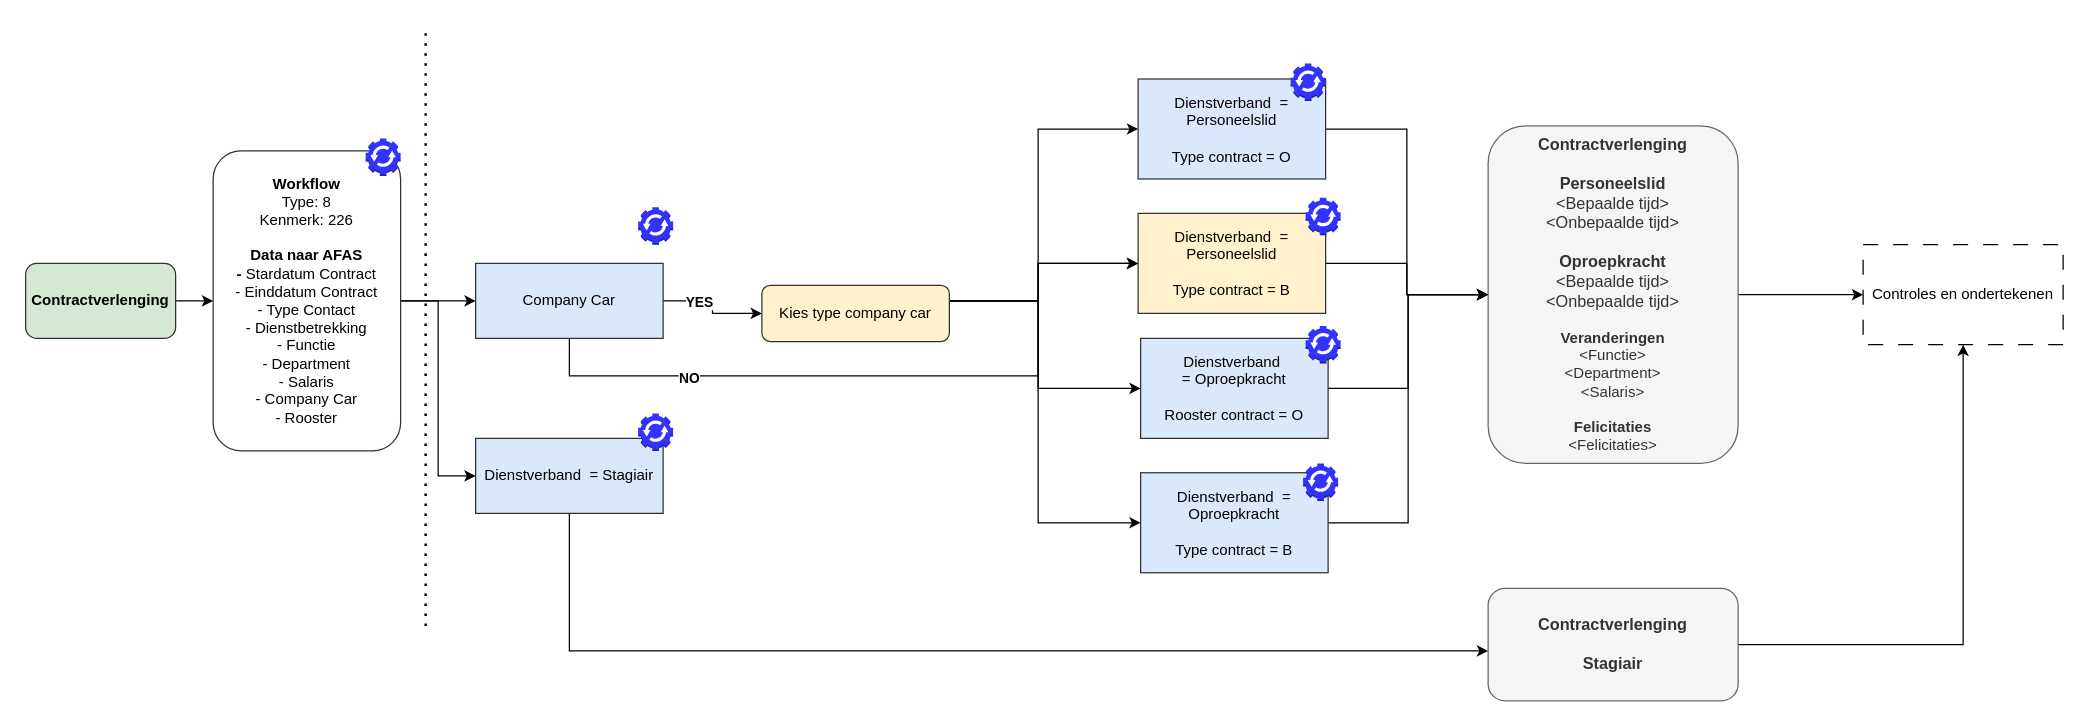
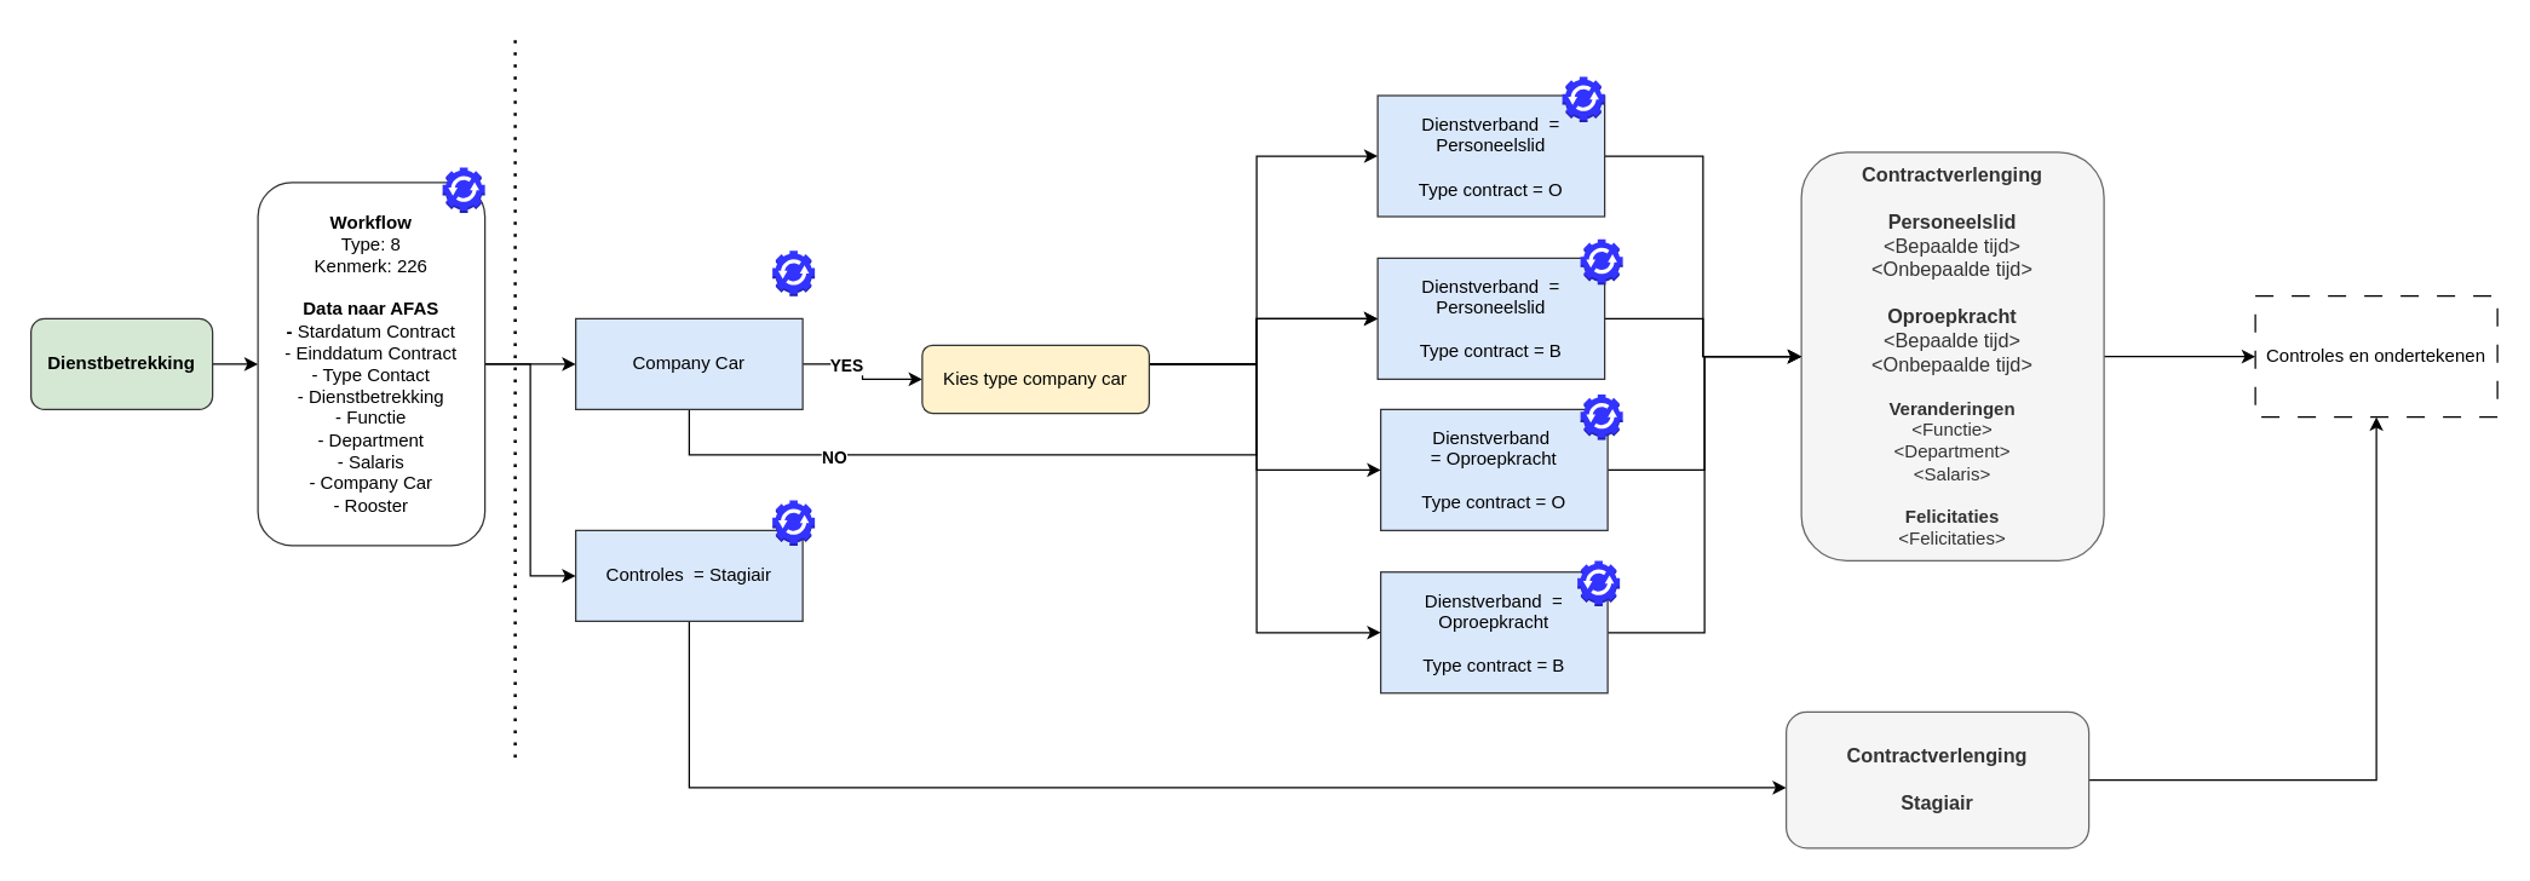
  <mxCell id="0" />
  <mxCell id="1" parent="0" />
  <mxCell id="2" style="edgeStyle=orthogonalEdgeStyle;rounded=0;orthogonalLoop=1;jettySize=auto;html=1;" parent="1" source="3" target="11" edge="1"><mxGeometry relative="1" as="geometry" /></mxCell>
- <mxCell id="3" value="&lt;div&gt;&lt;b&gt;Contractverlenging&lt;/b&gt;&lt;/div&gt;" style="rounded=1;whiteSpace=wrap;html=1;strokeColor=#333333;align=center;fillColor=#d5e8d4;" parent="1" vertex="1"><mxGeometry x="20" y="210" width="120" height="60" as="geometry" /></mxCell>
+ <mxCell id="3" value="&lt;div&gt;&lt;b&gt;Dienstbetrekking&lt;/b&gt;&lt;/div&gt;" style="rounded=1;whiteSpace=wrap;html=1;strokeColor=#333333;align=center;fillColor=#d5e8d4;" parent="1" vertex="1"><mxGeometry x="20" y="210" width="120" height="60" as="geometry" /></mxCell>
  <mxCell id="4" style="edgeStyle=orthogonalEdgeStyle;rounded=0;orthogonalLoop=1;jettySize=auto;html=1;" parent="1" source="5" target="12" edge="1"><mxGeometry relative="1" as="geometry" /></mxCell>
  <mxCell id="5" value="&lt;span style=&quot;font-size: 13px;&quot;&gt;&lt;b&gt;Contractverlenging&lt;/b&gt;&lt;/span&gt;&lt;br&gt;&lt;div style=&quot;font-size: 13px;&quot;&gt;&lt;b&gt;&lt;br&gt;&lt;/b&gt;&lt;div&gt;&lt;b&gt;Personeelslid&lt;/b&gt;&lt;/div&gt;&lt;div&gt;&amp;lt;Bepaalde tijd&amp;gt;&lt;/div&gt;&lt;div&gt;&amp;lt;Onbepaalde tijd&amp;gt;&lt;br&gt;&lt;br&gt;&lt;/div&gt;&lt;/div&gt;&lt;div&gt;&lt;div style=&quot;font-size: 13px;&quot;&gt;&lt;b&gt;Oproepkracht&lt;/b&gt;&lt;/div&gt;&lt;div style=&quot;font-size: 13px;&quot;&gt;&amp;lt;Bepaalde tijd&amp;gt;&lt;/div&gt;&lt;div style=&quot;font-size: 13px;&quot;&gt;&amp;lt;Onbepaalde tijd&amp;gt;&lt;/div&gt;&lt;/div&gt;&lt;div&gt;&lt;br&gt;&lt;/div&gt;&lt;div&gt;&lt;b style=&quot;background-color: initial;&quot;&gt;Veranderingen&lt;/b&gt;&lt;br&gt;&lt;/div&gt;&lt;div&gt;&amp;lt;Functie&amp;gt;&lt;/div&gt;&lt;div&gt;&amp;lt;Department&amp;gt;&lt;/div&gt;&lt;div&gt;&amp;lt;Salaris&amp;gt;&lt;br&gt;&lt;/div&gt;&lt;div&gt;&lt;br&gt;&lt;/div&gt;&lt;div&gt;&lt;b&gt;Felicitaties&lt;/b&gt;&lt;/div&gt;&lt;div&gt;&amp;lt;Felicitaties&amp;gt;&lt;/div&gt;" style="rounded=1;whiteSpace=wrap;html=1;fillColor=#f5f5f5;strokeColor=#666666;fontColor=#333333;" parent="1" vertex="1"><mxGeometry x="1190" y="100" width="200" height="270" as="geometry" /></mxCell>
  <mxCell id="6" style="edgeStyle=orthogonalEdgeStyle;rounded=0;orthogonalLoop=1;jettySize=auto;html=1;" parent="1" source="7" target="5" edge="1"><mxGeometry relative="1" as="geometry" /></mxCell>
  <mxCell id="7" value="&lt;div&gt;&lt;span style=&quot;background-color: initial;&quot;&gt;Dienstverband&amp;nbsp; = Personeelslid&lt;/span&gt;&lt;br&gt;&lt;/div&gt;&lt;div&gt;&lt;span style=&quot;background-color: initial;&quot;&gt;&lt;br&gt;&lt;/span&gt;&lt;/div&gt;&lt;div&gt;&lt;span style=&quot;background-color: initial;&quot;&gt;Type contract = O&lt;/span&gt;&lt;/div&gt;" style="rounded=0;whiteSpace=wrap;html=1;fillColor=#dae8fc;strokeColor=#333333;" parent="1" vertex="1"><mxGeometry x="910" y="62.5" width="150" height="80" as="geometry" /></mxCell>
  <mxCell id="8" value="" style="endArrow=none;dashed=1;html=1;dashPattern=1 3;strokeWidth=2;rounded=0;" parent="1" edge="1"><mxGeometry width="50" height="50" relative="1" as="geometry"><mxPoint x="340" y="500" as="sourcePoint" /><mxPoint x="340" y="20" as="targetPoint" /></mxGeometry></mxCell>
  <mxCell id="9" style="edgeStyle=orthogonalEdgeStyle;rounded=0;orthogonalLoop=1;jettySize=auto;html=1;" parent="1" source="11" target="28" edge="1"><mxGeometry relative="1" as="geometry" /></mxCell>
  <mxCell id="10" style="edgeStyle=orthogonalEdgeStyle;rounded=0;orthogonalLoop=1;jettySize=auto;html=1;" parent="1" source="11" target="35" edge="1"><mxGeometry relative="1" as="geometry" /></mxCell>
  <mxCell id="11" value="&lt;b&gt;Workflow&lt;/b&gt;&lt;div&gt;&lt;span style=&quot;background-color: initial;&quot;&gt;Type: 8&lt;/span&gt;&lt;br&gt;&lt;/div&gt;&lt;div&gt;Kenmerk: 226&lt;/div&gt;&lt;div&gt;&lt;br&gt;&lt;/div&gt;&lt;div&gt;&lt;b&gt;Data naar AFAS&lt;/b&gt;&lt;/div&gt;&lt;div&gt;&lt;b&gt;- &lt;/b&gt;Stardatum Contract&lt;br&gt;&lt;div&gt;&lt;div&gt;&lt;div&gt;- Einddatum Contract&lt;/div&gt;&lt;div&gt;- Type Contact&lt;/div&gt;&lt;div&gt;&lt;span style=&quot;background-color: initial;&quot;&gt;- Dienstbetrekking&lt;/span&gt;&lt;/div&gt;&lt;div&gt;&lt;span style=&quot;background-color: initial;&quot;&gt;- Functie&lt;/span&gt;&lt;br&gt;&lt;/div&gt;&lt;/div&gt;&lt;div&gt;&lt;span style=&quot;background-color: initial;&quot;&gt;- Department&lt;/span&gt;&lt;/div&gt;&lt;div&gt;&lt;span style=&quot;background-color: initial;&quot;&gt;- Salaris&lt;/span&gt;&lt;/div&gt;&lt;div&gt;&lt;span style=&quot;background-color: initial;&quot;&gt;- Company Car&lt;/span&gt;&lt;/div&gt;&lt;div&gt;&lt;span style=&quot;background-color: initial;&quot;&gt;- Rooster&lt;/span&gt;&lt;/div&gt;&lt;/div&gt;&lt;/div&gt;" style="rounded=1;whiteSpace=wrap;html=1;strokeColor=#333333;" parent="1" vertex="1"><mxGeometry x="170" y="120" width="150" height="240" as="geometry" /></mxCell>
  <mxCell id="12" value="Controles en ondertekenen" style="rounded=0;whiteSpace=wrap;html=1;dashed=1;dashPattern=12 12;" parent="1" vertex="1"><mxGeometry x="1490" y="195" width="160" height="80" as="geometry" /></mxCell>
  <mxCell id="13" value="" style="outlineConnect=0;dashed=0;verticalLabelPosition=bottom;verticalAlign=top;align=center;html=1;shape=mxgraph.aws3.automation;fillColor=#3333FF;strokeColor=#6c8ebf;" parent="1" vertex="1"><mxGeometry x="292" y="110" width="28" height="30" as="geometry" /></mxCell>
  <mxCell id="14" value="" style="outlineConnect=0;dashed=0;verticalLabelPosition=bottom;verticalAlign=top;align=center;html=1;shape=mxgraph.aws3.automation;fillColor=#3333FF;strokeColor=#6c8ebf;" parent="1" vertex="1"><mxGeometry x="1032" y="50" width="28" height="30" as="geometry" /></mxCell>
  <mxCell id="15" style="edgeStyle=orthogonalEdgeStyle;rounded=0;orthogonalLoop=1;jettySize=auto;html=1;" parent="1" source="16" target="5" edge="1"><mxGeometry relative="1" as="geometry" /></mxCell>
- <mxCell id="16" value="&lt;div&gt;&lt;span style=&quot;background-color: initial;&quot;&gt;Dienstverband&amp;nbsp; = Personeelslid&lt;/span&gt;&lt;br&gt;&lt;/div&gt;&lt;div&gt;&lt;span style=&quot;background-color: initial;&quot;&gt;&lt;br&gt;&lt;/span&gt;&lt;/div&gt;&lt;div&gt;&lt;span style=&quot;background-color: initial;&quot;&gt;Type contract = B&lt;/span&gt;&lt;/div&gt;" style="rounded=0;whiteSpace=wrap;html=1;fillColor=#fff2cc;strokeColor=#333333;" parent="1" vertex="1"><mxGeometry x="910" y="170" width="150" height="80" as="geometry" /></mxCell>
+ <mxCell id="16" value="&lt;div&gt;&lt;span style=&quot;background-color: initial;&quot;&gt;Dienstverband&amp;nbsp; = Personeelslid&lt;/span&gt;&lt;br&gt;&lt;/div&gt;&lt;div&gt;&lt;span style=&quot;background-color: initial;&quot;&gt;&lt;br&gt;&lt;/span&gt;&lt;/div&gt;&lt;div&gt;&lt;span style=&quot;background-color: initial;&quot;&gt;Type contract = B&lt;/span&gt;&lt;/div&gt;" style="rounded=0;whiteSpace=wrap;html=1;fillColor=#dae8fc;strokeColor=#333333;" parent="1" vertex="1"><mxGeometry x="910" y="170" width="150" height="80" as="geometry" /></mxCell>
  <mxCell id="17" value="" style="outlineConnect=0;dashed=0;verticalLabelPosition=bottom;verticalAlign=top;align=center;html=1;shape=mxgraph.aws3.automation;fillColor=#3333FF;strokeColor=#6c8ebf;" parent="1" vertex="1"><mxGeometry x="1044" y="157.5" width="28" height="30" as="geometry" /></mxCell>
  <mxCell id="18" style="edgeStyle=orthogonalEdgeStyle;rounded=0;orthogonalLoop=1;jettySize=auto;html=1;entryX=0;entryY=0.5;entryDx=0;entryDy=0;" parent="1" source="19" target="5" edge="1"><mxGeometry relative="1" as="geometry" /></mxCell>
- <mxCell id="19" value="&lt;div&gt;&lt;span style=&quot;background-color: initial;&quot;&gt;Dienstverband&amp;nbsp; =&amp;nbsp;&lt;/span&gt;&lt;span style=&quot;background-color: initial;&quot;&gt;Oproepkracht&lt;/span&gt;&lt;br&gt;&lt;/div&gt;&lt;div&gt;&lt;span style=&quot;background-color: initial;&quot;&gt;&lt;br&gt;&lt;/span&gt;&lt;/div&gt;&lt;div&gt;&lt;span style=&quot;background-color: initial;&quot;&gt;Rooster contract = O&lt;/span&gt;&lt;/div&gt;" style="rounded=0;whiteSpace=wrap;html=1;fillColor=#dae8fc;strokeColor=#333333;" parent="1" vertex="1"><mxGeometry x="912" y="270" width="150" height="80" as="geometry" /></mxCell>
+ <mxCell id="19" value="&lt;div&gt;&lt;span style=&quot;background-color: initial;&quot;&gt;Dienstverband&amp;nbsp; =&amp;nbsp;&lt;/span&gt;&lt;span style=&quot;background-color: initial;&quot;&gt;Oproepkracht&lt;/span&gt;&lt;br&gt;&lt;/div&gt;&lt;div&gt;&lt;span style=&quot;background-color: initial;&quot;&gt;&lt;br&gt;&lt;/span&gt;&lt;/div&gt;&lt;div&gt;&lt;span style=&quot;background-color: initial;&quot;&gt;Type contract = O&lt;/span&gt;&lt;/div&gt;" style="rounded=0;whiteSpace=wrap;html=1;fillColor=#dae8fc;strokeColor=#333333;" parent="1" vertex="1"><mxGeometry x="912" y="270" width="150" height="80" as="geometry" /></mxCell>
  <mxCell id="20" value="" style="outlineConnect=0;dashed=0;verticalLabelPosition=bottom;verticalAlign=top;align=center;html=1;shape=mxgraph.aws3.automation;fillColor=#3333FF;strokeColor=#6c8ebf;" parent="1" vertex="1"><mxGeometry x="1044" y="260" width="28" height="30" as="geometry" /></mxCell>
  <mxCell id="21" style="edgeStyle=orthogonalEdgeStyle;rounded=0;orthogonalLoop=1;jettySize=auto;html=1;entryX=0;entryY=0.5;entryDx=0;entryDy=0;" parent="1" source="22" target="5" edge="1"><mxGeometry relative="1" as="geometry" /></mxCell>
  <mxCell id="22" value="&lt;div&gt;&lt;span style=&quot;background-color: initial;&quot;&gt;Dienstverband&amp;nbsp; = Oproepkracht&lt;/span&gt;&lt;br&gt;&lt;/div&gt;&lt;div&gt;&lt;span style=&quot;background-color: initial;&quot;&gt;&lt;br&gt;&lt;/span&gt;&lt;/div&gt;&lt;div&gt;&lt;span style=&quot;background-color: initial;&quot;&gt;Type contract = B&lt;/span&gt;&lt;/div&gt;" style="rounded=0;whiteSpace=wrap;html=1;fillColor=#dae8fc;strokeColor=#333333;" parent="1" vertex="1"><mxGeometry x="912" y="377.5" width="150" height="80" as="geometry" /></mxCell>
  <mxCell id="23" value="" style="outlineConnect=0;dashed=0;verticalLabelPosition=bottom;verticalAlign=top;align=center;html=1;shape=mxgraph.aws3.automation;fillColor=#3333FF;strokeColor=#6c8ebf;" parent="1" vertex="1"><mxGeometry x="1042" y="370" width="28" height="30" as="geometry" /></mxCell>
  <mxCell id="24" style="edgeStyle=orthogonalEdgeStyle;rounded=0;orthogonalLoop=1;jettySize=auto;html=1;entryX=0;entryY=0.5;entryDx=0;entryDy=0;" parent="1" source="28" target="33" edge="1"><mxGeometry relative="1" as="geometry" /></mxCell>
  <mxCell id="25" value="&lt;b&gt;YES&lt;/b&gt;" style="edgeLabel;html=1;align=center;verticalAlign=middle;resizable=0;points=[];" parent="24" vertex="1" connectable="0"><mxGeometry x="-0.367" relative="1" as="geometry"><mxPoint as="offset" /></mxGeometry></mxCell>
  <mxCell id="26" style="edgeStyle=orthogonalEdgeStyle;rounded=0;orthogonalLoop=1;jettySize=auto;html=1;entryX=0;entryY=0.5;entryDx=0;entryDy=0;" parent="1" source="28" target="16" edge="1"><mxGeometry relative="1" as="geometry"><Array as="points"><mxPoint x="455" y="300" /><mxPoint x="830" y="300" /><mxPoint x="830" y="210" /></Array></mxGeometry></mxCell>
  <mxCell id="27" value="&lt;b&gt;NO&lt;/b&gt;" style="edgeLabel;html=1;align=center;verticalAlign=middle;resizable=0;points=[];" parent="26" vertex="1" connectable="0"><mxGeometry x="-0.566" y="-1" relative="1" as="geometry"><mxPoint as="offset" /></mxGeometry></mxCell>
  <mxCell id="28" value="&lt;div&gt;Company Car&lt;/div&gt;&lt;div&gt;&lt;/div&gt;" style="rounded=0;whiteSpace=wrap;html=1;fillColor=#dae8fc;strokeColor=#333333;" parent="1" vertex="1"><mxGeometry x="380" y="210" width="150" height="60" as="geometry" /></mxCell>
  <mxCell id="29" style="edgeStyle=orthogonalEdgeStyle;rounded=0;orthogonalLoop=1;jettySize=auto;html=1;entryX=0;entryY=0.5;entryDx=0;entryDy=0;" parent="1" source="33" target="7" edge="1"><mxGeometry relative="1" as="geometry"><Array as="points"><mxPoint x="830" y="240" /><mxPoint x="830" y="103" /></Array></mxGeometry></mxCell>
  <mxCell id="30" style="edgeStyle=orthogonalEdgeStyle;rounded=0;orthogonalLoop=1;jettySize=auto;html=1;" parent="1" source="33" target="16" edge="1"><mxGeometry relative="1" as="geometry"><Array as="points"><mxPoint x="830" y="240" /><mxPoint x="830" y="210" /></Array></mxGeometry></mxCell>
  <mxCell id="31" style="edgeStyle=orthogonalEdgeStyle;rounded=0;orthogonalLoop=1;jettySize=auto;html=1;entryX=0;entryY=0.5;entryDx=0;entryDy=0;" parent="1" source="33" target="19" edge="1"><mxGeometry relative="1" as="geometry"><Array as="points"><mxPoint x="830" y="240" /><mxPoint x="830" y="310" /></Array></mxGeometry></mxCell>
  <mxCell id="32" style="edgeStyle=orthogonalEdgeStyle;rounded=0;orthogonalLoop=1;jettySize=auto;html=1;entryX=0;entryY=0.5;entryDx=0;entryDy=0;" parent="1" source="33" target="22" edge="1"><mxGeometry relative="1" as="geometry"><Array as="points"><mxPoint x="830" y="240" /><mxPoint x="830" y="418" /></Array></mxGeometry></mxCell>
  <mxCell id="33" value="Kies type company car" style="rounded=1;whiteSpace=wrap;html=1;fillColor=#fff2cc;strokeColor=#333333;" parent="1" vertex="1"><mxGeometry x="609" y="227.5" width="150" height="45" as="geometry" /></mxCell>
  <mxCell id="34" style="edgeStyle=orthogonalEdgeStyle;rounded=0;orthogonalLoop=1;jettySize=auto;html=1;" parent="1" source="35" target="38" edge="1"><mxGeometry relative="1" as="geometry"><Array as="points"><mxPoint x="455" y="520" /></Array></mxGeometry></mxCell>
- <mxCell id="35" value="&lt;div&gt;&lt;span style=&quot;background-color: initial;&quot;&gt;Dienstverband&amp;nbsp; = Stagiair&lt;br&gt;&lt;/span&gt;&lt;/div&gt;" style="rounded=0;whiteSpace=wrap;html=1;fillColor=#dae8fc;strokeColor=#333333;" parent="1" vertex="1"><mxGeometry x="380" y="350" width="150" height="60" as="geometry" /></mxCell>
+ <mxCell id="35" value="&lt;div&gt;&lt;span style=&quot;background-color: initial;&quot;&gt;Controles&amp;nbsp; = Stagiair&lt;br&gt;&lt;/span&gt;&lt;/div&gt;" style="rounded=0;whiteSpace=wrap;html=1;fillColor=#dae8fc;strokeColor=#333333;" parent="1" vertex="1"><mxGeometry x="380" y="350" width="150" height="60" as="geometry" /></mxCell>
  <mxCell id="36" value="" style="outlineConnect=0;dashed=0;verticalLabelPosition=bottom;verticalAlign=top;align=center;html=1;shape=mxgraph.aws3.automation;fillColor=#3333FF;strokeColor=#6c8ebf;" parent="1" vertex="1"><mxGeometry x="510" y="330" width="28" height="30" as="geometry" /></mxCell>
  <mxCell id="37" style="edgeStyle=orthogonalEdgeStyle;rounded=0;orthogonalLoop=1;jettySize=auto;html=1;entryX=0.5;entryY=1;entryDx=0;entryDy=0;" parent="1" source="38" target="12" edge="1"><mxGeometry relative="1" as="geometry" /></mxCell>
- <mxCell id="38" value="&lt;span style=&quot;font-size: 13px;&quot;&gt;&lt;b&gt;Contractverlenging&lt;/b&gt;&lt;/span&gt;&lt;br&gt;&lt;div style=&quot;font-size: 13px;&quot;&gt;&lt;b&gt;&lt;br&gt;&lt;/b&gt;&lt;div&gt;&lt;b&gt;Stagiair&lt;br&gt;&lt;/b&gt;&lt;/div&gt;&lt;/div&gt;" style="rounded=1;whiteSpace=wrap;html=1;fillColor=#f5f5f5;strokeColor=#666666;fontColor=#333333;" parent="1" vertex="1"><mxGeometry x="1190" y="470" width="200" height="90" as="geometry" /></mxCell>
+ <mxCell id="38" value="&lt;span style=&quot;font-size: 13px;&quot;&gt;&lt;b&gt;Contractverlenging&lt;/b&gt;&lt;/span&gt;&lt;br&gt;&lt;div style=&quot;font-size: 13px;&quot;&gt;&lt;b&gt;&lt;br&gt;&lt;/b&gt;&lt;div&gt;&lt;b&gt;Stagiair&lt;br&gt;&lt;/b&gt;&lt;/div&gt;&lt;/div&gt;" style="rounded=1;whiteSpace=wrap;html=1;fillColor=#f5f5f5;strokeColor=#666666;fontColor=#333333;" parent="1" vertex="1"><mxGeometry x="1180" y="470" width="200" height="90" as="geometry" /></mxCell>
  <mxCell id="39" value="" style="outlineConnect=0;dashed=0;verticalLabelPosition=bottom;verticalAlign=top;align=center;html=1;shape=mxgraph.aws3.automation;fillColor=#3333FF;strokeColor=#6c8ebf;" parent="1" vertex="1"><mxGeometry x="510" y="165" width="28" height="30" as="geometry" /></mxCell>
